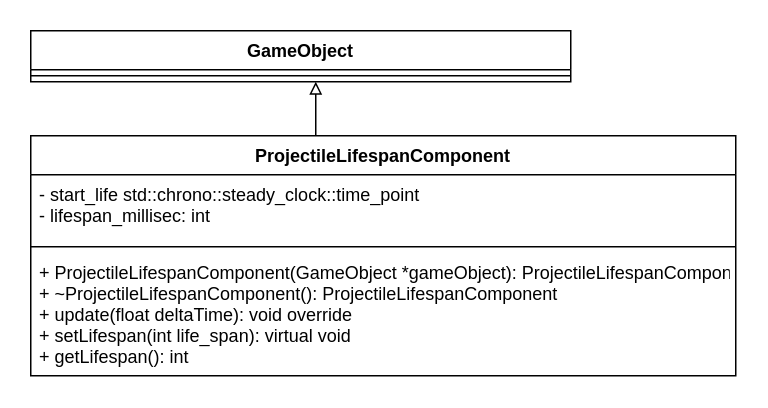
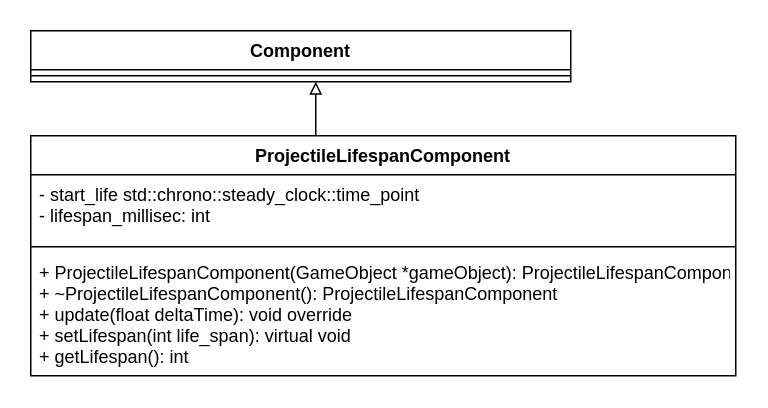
  <mxCell id="0" />
  <mxCell id="1" parent="0" />
  <mxCell id="2" style="edgeStyle=orthogonalEdgeStyle;rounded=0;orthogonalLoop=1;jettySize=auto;html=1;exitX=0.5;exitY=0;exitDx=0;exitDy=0;endArrow=block;endFill=0;" parent="1" source="3" edge="1"><mxGeometry relative="1" as="geometry"><Array as="points"><mxPoint x="210" y="90" /></Array><mxPoint x="210" y="54" as="targetPoint" /></mxGeometry></mxCell>
  <mxCell id="3" value="ProjectileLifespanComponent" style="swimlane;fontStyle=1;align=center;verticalAlign=top;childLayout=stackLayout;horizontal=1;startSize=26;horizontalStack=0;resizeParent=1;resizeParentMax=0;resizeLast=0;collapsible=1;marginBottom=0;" parent="1" vertex="1"><mxGeometry x="20" y="90" width="470" height="160" as="geometry" /></mxCell>
  <mxCell id="4" value="- start_life std::chrono::steady_clock::time_point&#10;- lifespan_millisec: int&#10;" style="text;strokeColor=none;fillColor=none;align=left;verticalAlign=top;spacingLeft=4;spacingRight=4;overflow=hidden;rotatable=0;points=[[0,0.5],[1,0.5]];portConstraint=eastwest;" parent="3" vertex="1"><mxGeometry y="26" width="470" height="44" as="geometry" /></mxCell>
  <mxCell id="5" value="" style="line;strokeWidth=1;fillColor=none;align=left;verticalAlign=middle;spacingTop=-1;spacingLeft=3;spacingRight=3;rotatable=0;labelPosition=right;points=[];portConstraint=eastwest;" parent="3" vertex="1"><mxGeometry y="70" width="470" height="8" as="geometry" /></mxCell>
  <mxCell id="6" value="+ ProjectileLifespanComponent(GameObject *gameObject): ProjectileLifespanComponent&#10;+ ~ProjectileLifespanComponent(): ProjectileLifespanComponent&#10;+ update(float deltaTime): void override&#10;+ setLifespan(int life_span): virtual void&#10;+ getLifespan(): int" style="text;strokeColor=none;fillColor=none;align=left;verticalAlign=top;spacingLeft=4;spacingRight=4;overflow=hidden;rotatable=0;points=[[0,0.5],[1,0.5]];portConstraint=eastwest;" parent="3" vertex="1"><mxGeometry y="78" width="470" height="82" as="geometry" /></mxCell>
- <mxCell id="7" value="GameObject" style="swimlane;fontStyle=1;align=center;verticalAlign=top;childLayout=stackLayout;horizontal=1;startSize=26;horizontalStack=0;resizeParent=1;resizeParentMax=0;resizeLast=0;collapsible=1;marginBottom=0;" parent="1" vertex="1"><mxGeometry x="20" y="20" width="360" height="34" as="geometry" /></mxCell>
+ <mxCell id="7" value="Component" style="swimlane;fontStyle=1;align=center;verticalAlign=top;childLayout=stackLayout;horizontal=1;startSize=26;horizontalStack=0;resizeParent=1;resizeParentMax=0;resizeLast=0;collapsible=1;marginBottom=0;" parent="1" vertex="1"><mxGeometry x="20" y="20" width="360" height="34" as="geometry" /></mxCell>
  <mxCell id="8" value="" style="line;strokeWidth=1;fillColor=none;align=left;verticalAlign=middle;spacingTop=-1;spacingLeft=3;spacingRight=3;rotatable=0;labelPosition=right;points=[];portConstraint=eastwest;" parent="7" vertex="1"><mxGeometry y="26" width="360" height="8" as="geometry" /></mxCell>
